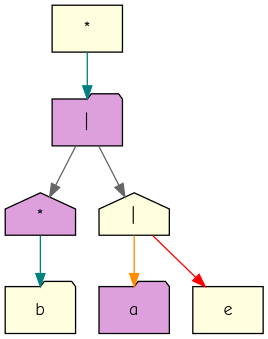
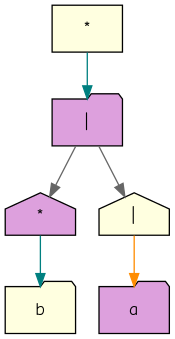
  digraph {
    fontname="Comic Neue"
    node [style=filled fillcolor=lightyellow shape=folder fontname="Comic Neue"]
    edge [color=teal fontname="Comic Neue"]
    n1 [label="*" shape=box]
    n2 [label="|" fillcolor=plum]
    n3 [label="*" fillcolor=plum shape=house]
    n4 [label="|" shape=house]
    n5 [label=b]
    n6 [label=a fillcolor=plum]
-   n7 [label=e shape=box]
    n1 -> n2
    n2 -> n3 [color=gray40]
    n2 -> n4 [color=gray40]
    n3 -> n5
    n4 -> n6 [color=darkorange]
-   n4 -> n7 [color=red]
  }
